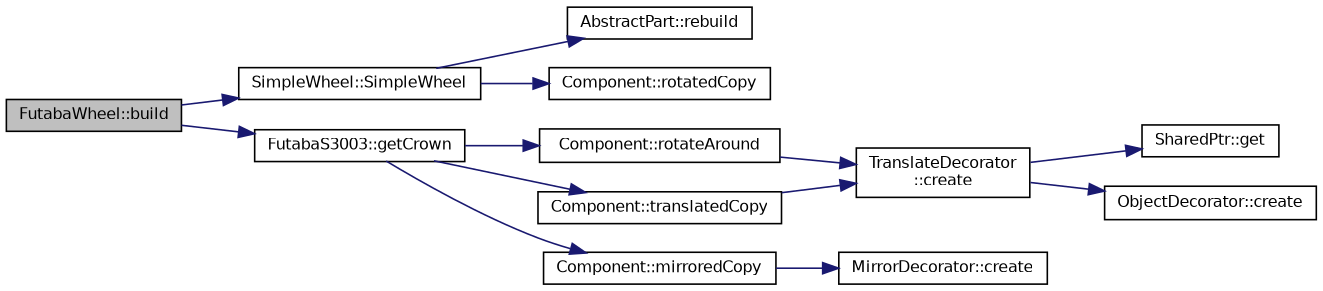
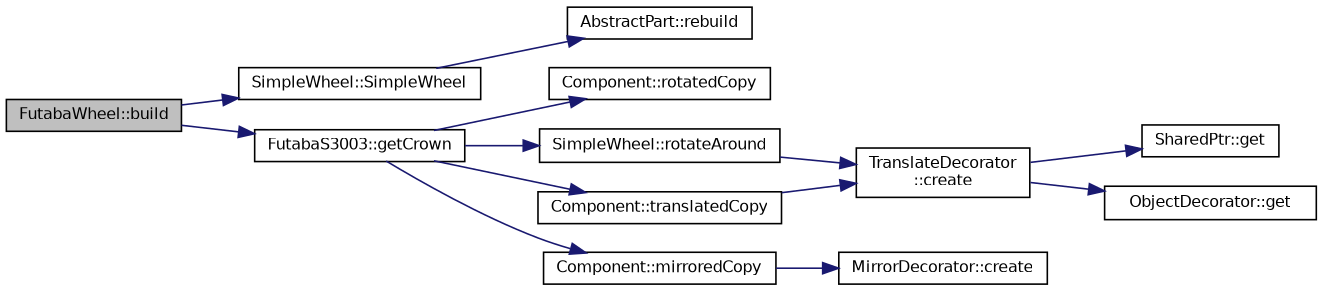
  digraph {
    rankdir=LR
    node [color=black fillcolor=white fontname=Helvetica fontsize=10 shape=record style=filled]
    edge [color=midnightblue fontname=Helvetica fontsize=10 labelfontname=Helvetica labelfontsize=10 style=solid]
    n1 [fillcolor=grey75 fontcolor=black height=0.2 label="FutabaWheel::build" width=0.4]
    n2 [height=0.2 label="SimpleWheel::SimpleWheel" width=0.4]
    n3 [height=0.2 label="FutabaS3003::getCrown" width=0.4]
    n4 [height=0.2 label="AbstractPart::rebuild" width=0.4]
-   n5 [height=0.2 label="Component::rotateAround" width=0.4]
+   n5 [height=0.2 label="SimpleWheel::rotateAround" width=0.4]
    n6 [height=0.2 label="Component::mirroredCopy" width=0.4]
    n7 [height=0.2 label="Component::translatedCopy" width=0.4]
    n8 [height=0.2 label="Component::rotatedCopy" width=0.4]
    n9 [height=0.2 label="TranslateDecorator\l::create" width=0.4]
    n10 [height=0.2 label="MirrorDecorator::create" width=0.4]
    n11 [height=0.2 label="SharedPtr::get" width=0.4]
-   n12 [height=0.2 label="ObjectDecorator::create" width=0.4]
+   n12 [height=0.2 label="ObjectDecorator::get" width=0.4]
    n1 -> n2
    n1 -> n3
    n2 -> n4
    n3 -> n5
    n3 -> n6
    n3 -> n7
-   n2 -> n8
+   n3 -> n8
    n5 -> n9
    n6 -> n10
    n7 -> n9
    n9 -> n11
    n9 -> n12
  }
